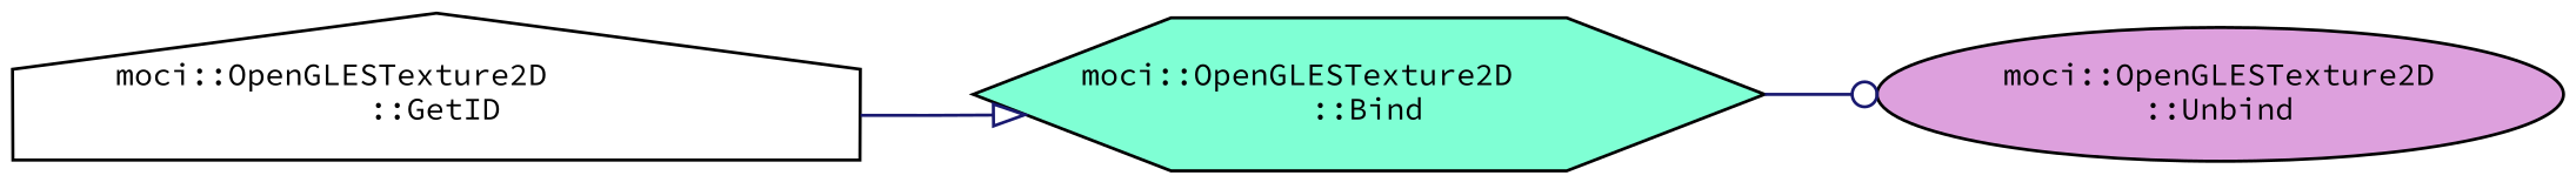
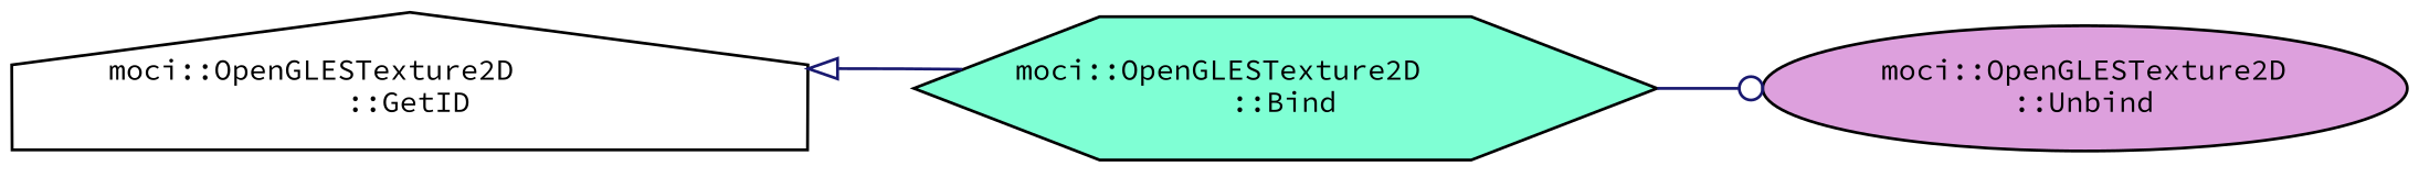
  digraph {
    fontname="Source Code Pro"
    rankdir=LR
    node [color=black fontname="Source Code Pro" fontsize=10 style=filled]
    edge [color=midnightblue fontname="Source Code Pro" fontsize=10 labelfontname=Helvetica labelfontsize=10 style=solid]
    n1 [fillcolor=white fontcolor=black height=0.2 label="moci::OpenGLESTexture2D\l::GetID" shape=house width=0.4]
    n2 [fillcolor=aquamarine height=0.2 label="moci::OpenGLESTexture2D\l::Bind" shape=hexagon width=0.4]
    n3 [fillcolor=plum height=0.2 label="moci::OpenGLESTexture2D\l::Unbind" shape=ellipse width=0.4]
-   n1 -> n2 [arrowhead=onormal]
+   n2 -> n1 [arrowhead=onormal]
    n2 -> n3 [arrowhead=odot]
  }
